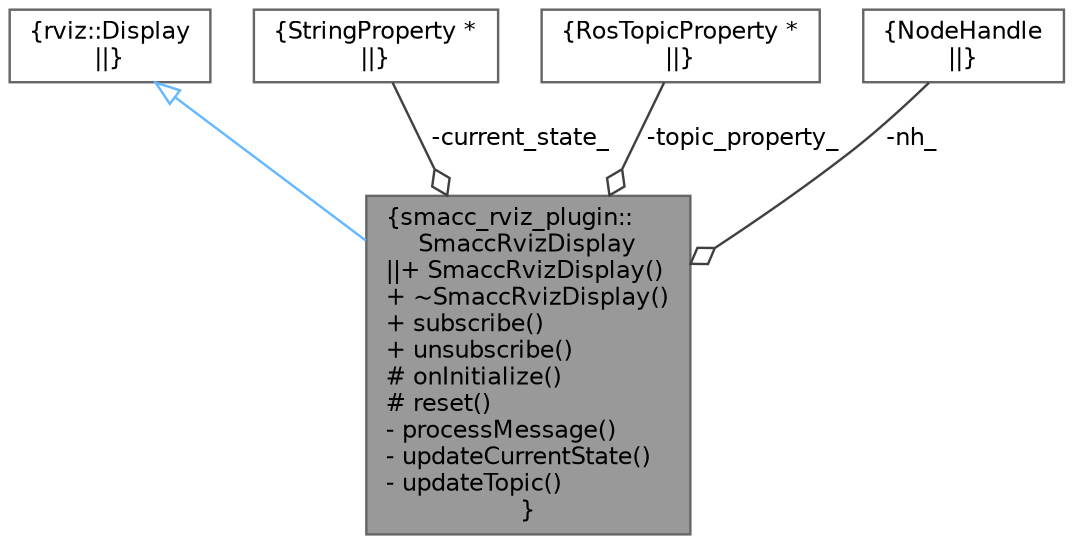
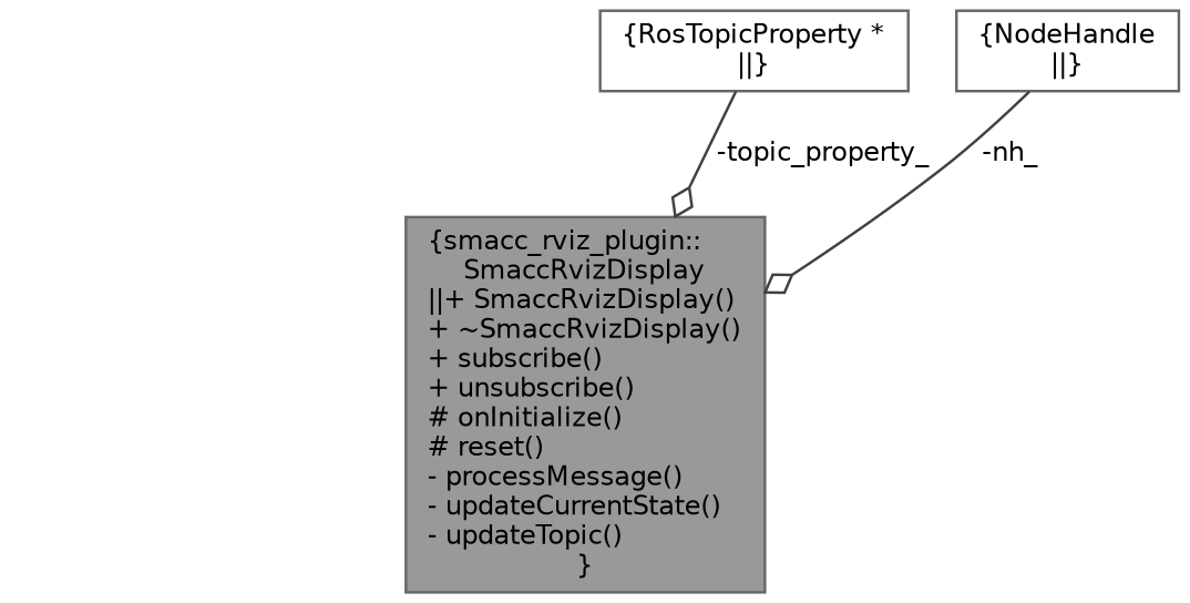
  digraph {
    node [color=gray40 fillcolor=white fontname=Helvetica fontsize=10 shape=box style=filled]
    edge [color=grey25 fontname=Helvetica fontsize=10 labelfontname=Helvetica labelfontsize=10 style=solid arrowhead=odiamond]
    n1 [fillcolor=grey60 fontcolor=black height=0.2 label="{smacc_rviz_plugin::\lSmaccRvizDisplay\n||+ SmaccRvizDisplay()\l+ ~SmaccRvizDisplay()\l+ subscribe()\l+ unsubscribe()\l# onInitialize()\l# reset()\l- processMessage()\l- updateCurrentState()\l- updateTopic()\l}" width=0.4]
-   n2 [height=0.2 label="{rviz::Display\n||}" width=0.4]
-   n3 [height=0.2 label="{StringProperty *\n||}" width=0.4]
    n4 [height=0.2 label="{RosTopicProperty *\n||}" width=0.4]
    n5 [height=0.2 label="{NodeHandle\n||}" width=0.4]
-   n2 -> n1 [arrowtail=onormal color=steelblue1 dir=back arrowhead=""]
-   n3 -> n1 [label=" -current_state_"]
    n4 -> n1 [label=" -topic_property_"]
    n5 -> n1 [label=" -nh_"]
  }
